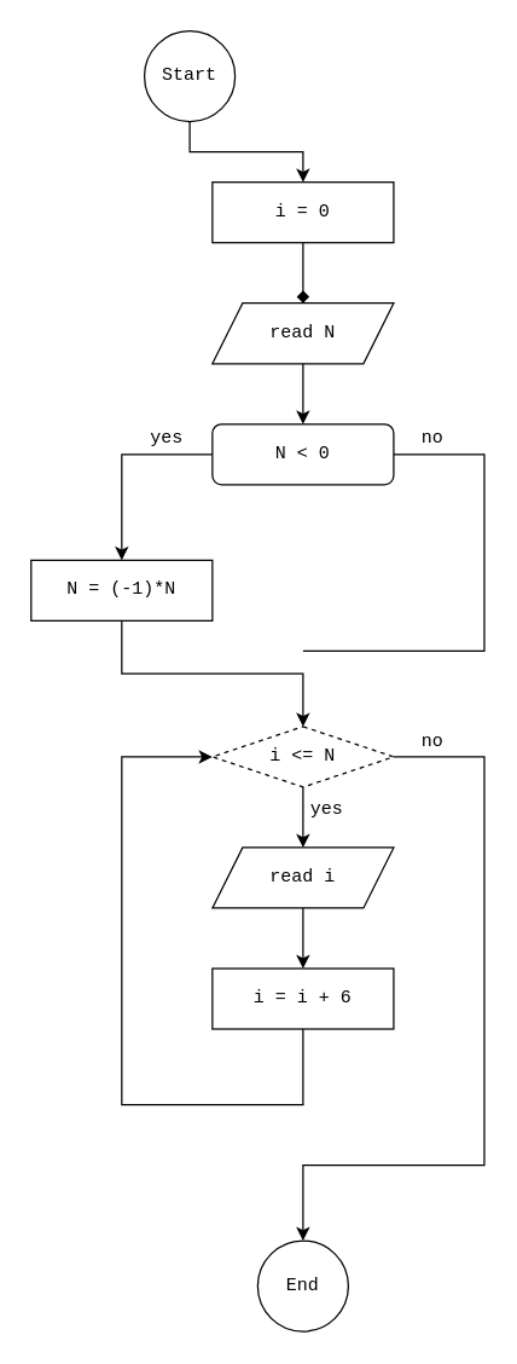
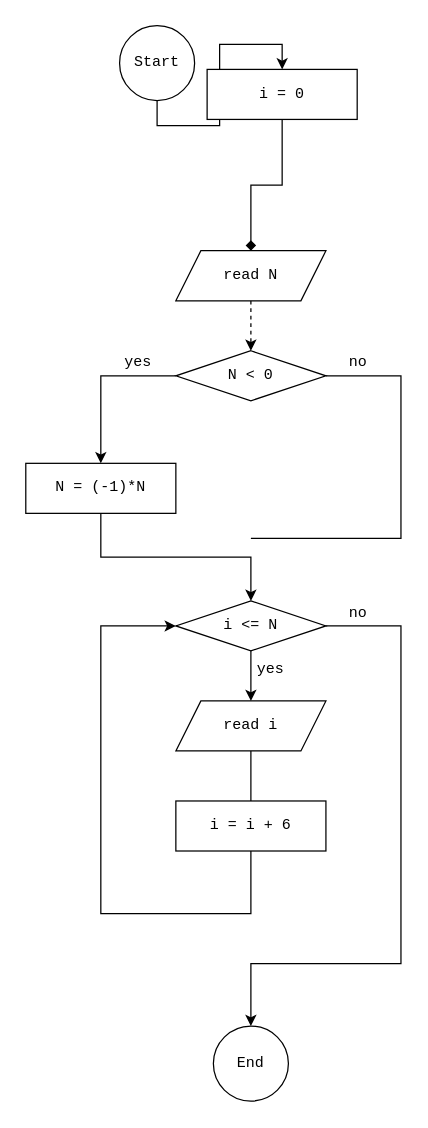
  <mxCell id="0" />
  <mxCell id="1" parent="0" />
  <mxCell id="2" style="edgeStyle=orthogonalEdgeStyle;rounded=0;orthogonalLoop=1;jettySize=auto;html=1;exitX=0.5;exitY=1;exitDx=0;exitDy=0;entryX=0.5;entryY=0;entryDx=0;entryDy=0;fontFamily=Courier New;" parent="1" source="3" target="5" edge="1"><mxGeometry relative="1" as="geometry" /></mxCell>
  <mxCell id="3" value="Start" style="ellipse;whiteSpace=wrap;html=1;aspect=fixed;fontFamily=Courier New;" parent="1" vertex="1"><mxGeometry x="95" y="20" width="60" height="60" as="geometry" /></mxCell>
  <mxCell id="4" style="edgeStyle=orthogonalEdgeStyle;rounded=0;orthogonalLoop=1;jettySize=auto;html=1;exitX=0.5;exitY=1;exitDx=0;exitDy=0;entryX=0.5;entryY=0;entryDx=0;entryDy=0;fontFamily=Courier New;endArrow=diamond;" parent="1" source="5" target="10" edge="1"><mxGeometry relative="1" as="geometry" /></mxCell>
- <mxCell id="5" value="i = 0" style="rounded=0;whiteSpace=wrap;html=1;fontFamily=Courier New;" parent="1" vertex="1"><mxGeometry x="140" y="120" width="120" height="40" as="geometry" /></mxCell>
+ <mxCell id="5" value="i = 0" style="rounded=0;whiteSpace=wrap;html=1;fontFamily=Courier New;" parent="1" vertex="1"><mxGeometry x="165" y="55" width="120" height="40" as="geometry" /></mxCell>
  <mxCell id="6" style="edgeStyle=orthogonalEdgeStyle;rounded=0;orthogonalLoop=1;jettySize=auto;html=1;exitX=0.5;exitY=1;exitDx=0;exitDy=0;entryX=0.5;entryY=0;entryDx=0;entryDy=0;fontFamily=Courier New;" parent="1" source="8" edge="1"><mxGeometry relative="1" as="geometry"><mxPoint x="200" y="560" as="targetPoint" /></mxGeometry></mxCell>
  <mxCell id="7" style="edgeStyle=orthogonalEdgeStyle;rounded=0;orthogonalLoop=1;jettySize=auto;html=1;exitX=1;exitY=0.5;exitDx=0;exitDy=0;entryX=0.5;entryY=0;entryDx=0;entryDy=0;fontFamily=Courier New;" parent="1" source="8" target="24" edge="1"><mxGeometry relative="1" as="geometry"><Array as="points"><mxPoint x="320" y="500" /><mxPoint x="320" y="770" /><mxPoint x="200" y="770" /></Array><mxPoint x="200" y="830" as="targetPoint" /></mxGeometry></mxCell>
- <mxCell id="8" value="i &amp;lt;= N" style="rhombus;whiteSpace=wrap;html=1;fontFamily=Courier New;dashed=1;" parent="1" vertex="1"><mxGeometry x="140" y="480" width="120" height="40" as="geometry" /></mxCell>
- <mxCell id="9" style="edgeStyle=orthogonalEdgeStyle;rounded=0;orthogonalLoop=1;jettySize=auto;html=1;exitX=0.5;exitY=1;exitDx=0;exitDy=0;entryX=0.5;entryY=0;entryDx=0;entryDy=0;" edge="1" parent="1" source="10" target="16"><mxGeometry relative="1" as="geometry" /></mxCell>
+ <mxCell id="8" value="i &amp;lt;= N" style="rhombus;whiteSpace=wrap;html=1;fontFamily=Courier New;" parent="1" vertex="1"><mxGeometry x="140" y="480" width="120" height="40" as="geometry" /></mxCell>
+ <mxCell id="9" style="edgeStyle=orthogonalEdgeStyle;rounded=0;orthogonalLoop=1;jettySize=auto;html=1;exitX=0.5;exitY=1;exitDx=0;exitDy=0;entryX=0.5;entryY=0;entryDx=0;entryDy=0;dashed=1;" edge="1" parent="1" source="10" target="16"><mxGeometry relative="1" as="geometry" /></mxCell>
  <mxCell id="10" value="read N" style="shape=parallelogram;perimeter=parallelogramPerimeter;whiteSpace=wrap;html=1;fixedSize=1;fontFamily=Courier New;" parent="1" vertex="1"><mxGeometry x="140" y="200" width="120" height="40" as="geometry" /></mxCell>
  <mxCell id="11" style="edgeStyle=orthogonalEdgeStyle;rounded=0;orthogonalLoop=1;jettySize=auto;html=1;entryX=0;entryY=0.5;entryDx=0;entryDy=0;fontFamily=Courier New;exitX=0.5;exitY=1;exitDx=0;exitDy=0;" parent="1" source="23" target="8" edge="1"><mxGeometry relative="1" as="geometry"><Array as="points"><mxPoint x="200" y="730" /><mxPoint x="80" y="730" /><mxPoint x="80" y="500" /></Array><mxPoint x="230" y="730" as="sourcePoint" /></mxGeometry></mxCell>
  <mxCell id="12" value="yes" style="text;html=1;strokeColor=none;fillColor=none;align=center;verticalAlign=middle;whiteSpace=wrap;rounded=0;fontFamily=Courier New;" parent="1" vertex="1"><mxGeometry x="196" y="525" width="40" height="20" as="geometry" /></mxCell>
  <mxCell id="13" value="no" style="text;html=1;strokeColor=none;fillColor=none;align=center;verticalAlign=middle;whiteSpace=wrap;rounded=0;fontFamily=Courier New;" parent="1" vertex="1"><mxGeometry x="266" y="480" width="40" height="20" as="geometry" /></mxCell>
  <mxCell id="14" style="edgeStyle=orthogonalEdgeStyle;rounded=0;orthogonalLoop=1;jettySize=auto;html=1;exitX=0;exitY=0.5;exitDx=0;exitDy=0;entryX=0.5;entryY=0;entryDx=0;entryDy=0;" edge="1" parent="1" source="16" target="18"><mxGeometry relative="1" as="geometry" /></mxCell>
  <mxCell id="15" style="edgeStyle=orthogonalEdgeStyle;rounded=0;orthogonalLoop=1;jettySize=auto;html=1;exitX=1;exitY=0.5;exitDx=0;exitDy=0;endArrow=none;endFill=0;" edge="1" parent="1" source="16"><mxGeometry relative="1" as="geometry"><mxPoint x="200" y="430" as="targetPoint" /><Array as="points"><mxPoint x="320" y="300" /><mxPoint x="320" y="430" /></Array></mxGeometry></mxCell>
- <mxCell id="16" value="N &amp;lt; 0" style="whiteSpace=wrap;html=1;fontFamily=Courier New;rounded=1;" vertex="1" parent="1"><mxGeometry x="140" y="280" width="120" height="40" as="geometry" /></mxCell>
+ <mxCell id="16" value="N &amp;lt; 0" style="rhombus;whiteSpace=wrap;html=1;fontFamily=Courier New;" vertex="1" parent="1"><mxGeometry x="140" y="280" width="120" height="40" as="geometry" /></mxCell>
  <mxCell id="17" style="edgeStyle=orthogonalEdgeStyle;rounded=0;orthogonalLoop=1;jettySize=auto;html=1;exitX=0.5;exitY=1;exitDx=0;exitDy=0;entryX=0.5;entryY=0;entryDx=0;entryDy=0;" edge="1" parent="1" source="18" target="8"><mxGeometry relative="1" as="geometry" /></mxCell>
  <mxCell id="18" value="N = (-1)*N" style="rounded=0;whiteSpace=wrap;html=1;fontFamily=Courier New;" vertex="1" parent="1"><mxGeometry x="20" y="370" width="120" height="40" as="geometry" /></mxCell>
  <mxCell id="19" value="yes" style="text;html=1;strokeColor=none;fillColor=none;align=center;verticalAlign=middle;whiteSpace=wrap;rounded=0;fontFamily=Courier New;" vertex="1" parent="1"><mxGeometry x="90" y="280" width="40" height="20" as="geometry" /></mxCell>
  <mxCell id="20" value="no" style="text;html=1;strokeColor=none;fillColor=none;align=center;verticalAlign=middle;whiteSpace=wrap;rounded=0;fontFamily=Courier New;" vertex="1" parent="1"><mxGeometry x="266" y="280" width="40" height="20" as="geometry" /></mxCell>
- <mxCell id="21" style="edgeStyle=orthogonalEdgeStyle;rounded=0;orthogonalLoop=1;jettySize=auto;html=1;exitX=0.5;exitY=1;exitDx=0;exitDy=0;endArrow=classic;endFill=1;" edge="1" parent="1" source="22" target="23"><mxGeometry relative="1" as="geometry" /></mxCell>
+ <mxCell id="21" style="edgeStyle=orthogonalEdgeStyle;rounded=0;orthogonalLoop=1;jettySize=auto;html=1;exitX=0.5;exitY=1;exitDx=0;exitDy=0;endArrow=none;endFill=1;" edge="1" parent="1" source="22" target="23"><mxGeometry relative="1" as="geometry" /></mxCell>
  <mxCell id="22" value="read i" style="shape=parallelogram;perimeter=parallelogramPerimeter;whiteSpace=wrap;html=1;fixedSize=1;fontFamily=Courier New;" vertex="1" parent="1"><mxGeometry x="140" y="560" width="120" height="40" as="geometry" /></mxCell>
  <mxCell id="23" value="i = i + 6" style="rounded=0;whiteSpace=wrap;html=1;fontFamily=Courier New;" vertex="1" parent="1"><mxGeometry x="140" y="640" width="120" height="40" as="geometry" /></mxCell>
  <mxCell id="24" value="End" style="ellipse;whiteSpace=wrap;html=1;aspect=fixed;fontFamily=Courier New;" vertex="1" parent="1"><mxGeometry x="170" y="820" width="60" height="60" as="geometry" /></mxCell>
